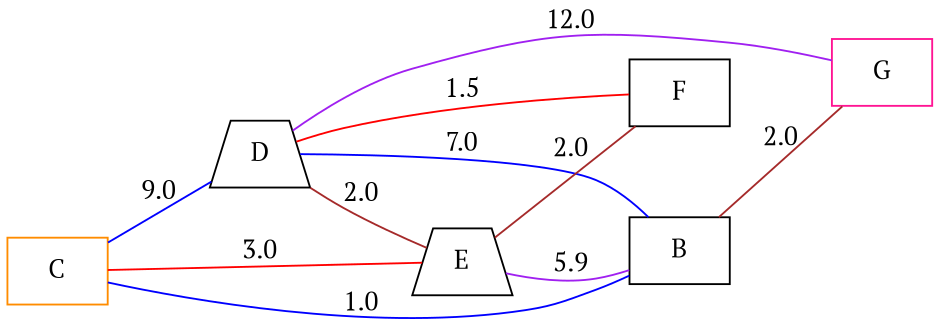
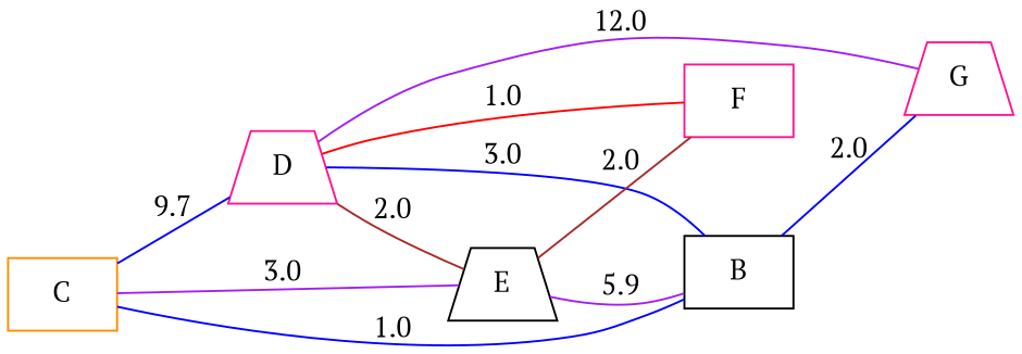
  digraph {
    fontname="PT Serif"
    rankdir=LR
    node [color=black fontname="PT Serif" shape=box]
    edge [color=blue dir=none fontname="PT Serif"]
    C [color=darkorange]
-   D [shape=trapezium]
+   D [color=deeppink shape=trapezium]
    E [shape=trapezium]
    B
-   G [color=deeppink]
-   F
-   C -> D [label=9.0]
-   C -> E [color=red label=3.0]
+   G [color=deeppink shape=trapezium]
+   F [color=deeppink]
+   C -> D [label=9.7]
+   C -> E [color=purple label=3.0]
    C -> B [label=1.0]
    D -> E [color=brown label=2.0]
-   D -> B [label=7.0]
+   D -> B [label=3.0]
    D -> G [color=purple label=12.0]
-   D -> F [color=red label=1.5]
+   D -> F [color=red label=1.0]
    E -> B [color=purple label=5.9]
    E -> F [color=brown label=2.0]
-   B -> G [color=brown label=2.0]
+   B -> G [label=2.0]
  }
